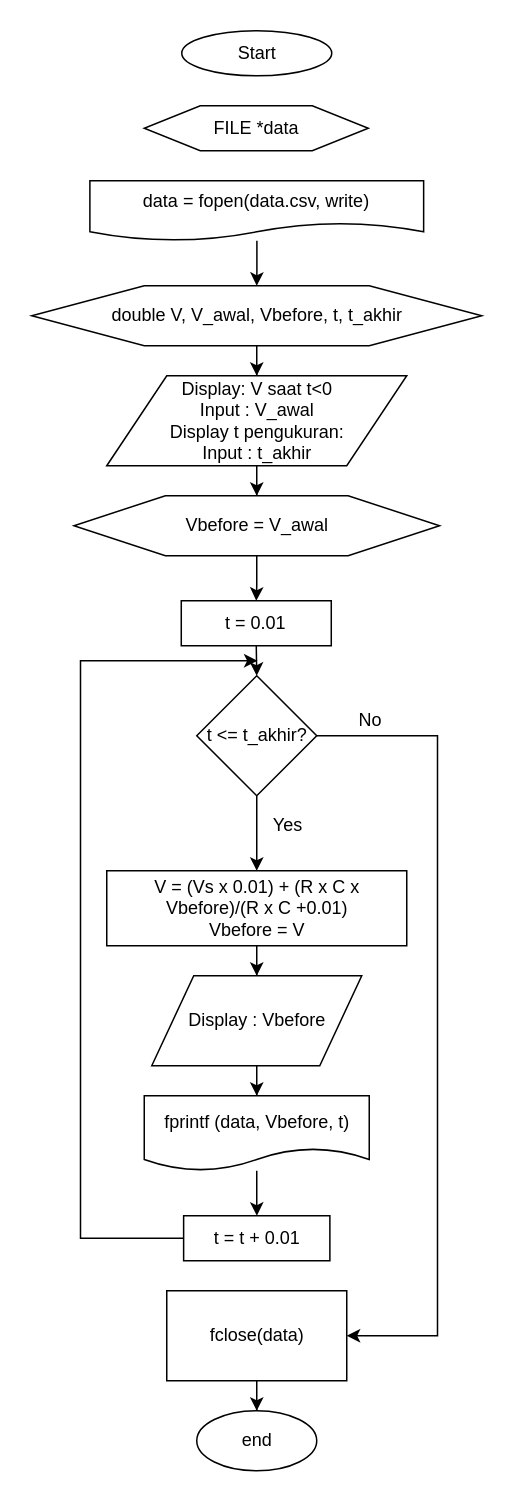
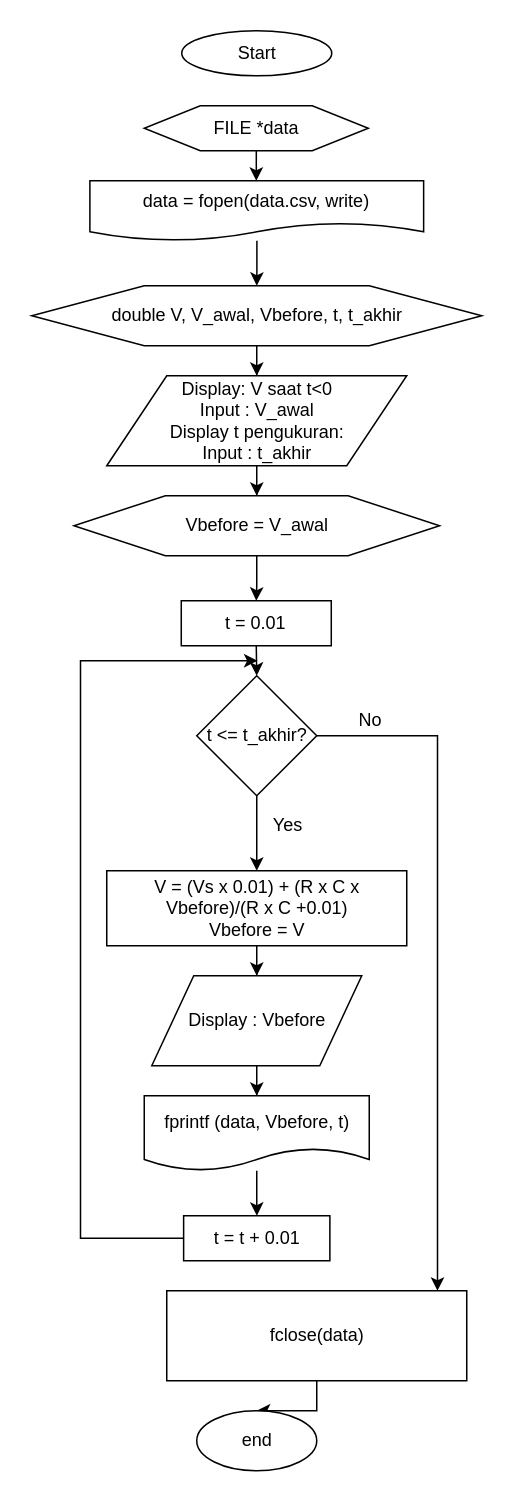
  <mxCell id="0" />
  <mxCell id="1" parent="0" />
  <mxCell id="2" value="Start" style="ellipse;whiteSpace=wrap;html=1;" parent="1" vertex="1"><mxGeometry x="120.5" y="20" width="100" height="30" as="geometry" /></mxCell>
+ <mxCell id="3" style="edgeStyle=orthogonalEdgeStyle;rounded=0;orthogonalLoop=1;jettySize=auto;html=1;entryX=0.5;entryY=0;entryDx=0;entryDy=0;" parent="1" source="4" target="28" edge="1"><mxGeometry relative="1" as="geometry" /></mxCell>
  <mxCell id="4" value="FILE *data&lt;span style=&quot;white-space: normal&quot;&gt;&lt;br&gt;&lt;/span&gt;" style="shape=hexagon;perimeter=hexagonPerimeter2;whiteSpace=wrap;html=1;" parent="1" vertex="1"><mxGeometry x="95.5" y="70" width="149.36" height="30" as="geometry" /></mxCell>
  <mxCell id="5" style="edgeStyle=orthogonalEdgeStyle;rounded=0;orthogonalLoop=1;jettySize=auto;html=1;entryX=0.5;entryY=0;entryDx=0;entryDy=0;" parent="1" source="6" target="24" edge="1"><mxGeometry relative="1" as="geometry"><mxPoint x="169.25" y="480" as="targetPoint" /></mxGeometry></mxCell>
  <mxCell id="6" value="Display: V saat t&amp;lt;0&lt;br&gt;Input : V_awal&lt;br&gt;Display t pengukuran:&lt;br&gt;Input : t_akhir" style="shape=parallelogram;perimeter=parallelogramPerimeter;whiteSpace=wrap;html=1;" parent="1" vertex="1"><mxGeometry x="70.5" y="250" width="200" height="60" as="geometry" /></mxCell>
  <mxCell id="7" style="edgeStyle=orthogonalEdgeStyle;rounded=0;orthogonalLoop=1;jettySize=auto;html=1;" parent="1" source="9" target="12" edge="1"><mxGeometry relative="1" as="geometry"><mxPoint x="170.5" y="680" as="targetPoint" /></mxGeometry></mxCell>
  <mxCell id="8" style="edgeStyle=orthogonalEdgeStyle;rounded=0;orthogonalLoop=1;jettySize=auto;html=1;" parent="1" source="9" target="18" edge="1"><mxGeometry relative="1" as="geometry"><mxPoint x="310.5" y="955" as="targetPoint" /><Array as="points"><mxPoint x="291" y="490" /><mxPoint x="291" y="890" /></Array></mxGeometry></mxCell>
  <mxCell id="9" value="t &amp;lt;= t_akhir?" style="rhombus;whiteSpace=wrap;html=1;" parent="1" vertex="1"><mxGeometry x="130.5" y="450" width="80" height="80" as="geometry" /></mxCell>
  <mxCell id="10" value="Yes" style="text;html=1;align=center;verticalAlign=middle;resizable=0;points=[];autosize=1;" parent="1" vertex="1"><mxGeometry x="170.5" y="540" width="40" height="20" as="geometry" /></mxCell>
  <mxCell id="11" style="edgeStyle=orthogonalEdgeStyle;rounded=0;orthogonalLoop=1;jettySize=auto;html=1;" parent="1" source="12" target="14" edge="1"><mxGeometry relative="1" as="geometry"><mxPoint x="170.5" y="750" as="targetPoint" /></mxGeometry></mxCell>
  <mxCell id="12" value="V = (Vs x 0.01) + (R x C x Vbefore)/(R x C +0.01)&lt;br&gt;Vbefore = V" style="rounded=0;whiteSpace=wrap;html=1;" parent="1" vertex="1"><mxGeometry x="70.5" y="580" width="200" height="50" as="geometry" /></mxCell>
  <mxCell id="13" style="edgeStyle=orthogonalEdgeStyle;rounded=0;orthogonalLoop=1;jettySize=auto;html=1;entryX=0.5;entryY=0;entryDx=0;entryDy=0;" parent="1" source="14" target="21" edge="1"><mxGeometry relative="1" as="geometry" /></mxCell>
  <mxCell id="14" value="Display : Vbefore" style="shape=parallelogram;perimeter=parallelogramPerimeter;whiteSpace=wrap;html=1;" parent="1" vertex="1"><mxGeometry x="100.5" y="650" width="140" height="60" as="geometry" /></mxCell>
  <mxCell id="15" style="edgeStyle=orthogonalEdgeStyle;rounded=0;orthogonalLoop=1;jettySize=auto;html=1;" parent="1" source="16" edge="1"><mxGeometry relative="1" as="geometry"><mxPoint x="171" y="440" as="targetPoint" /><Array as="points"><mxPoint x="53" y="825" /><mxPoint x="53" y="440" /></Array></mxGeometry></mxCell>
  <mxCell id="16" value="t = t + 0.01" style="rounded=0;whiteSpace=wrap;html=1;" parent="1" vertex="1"><mxGeometry x="121.75" y="810" width="97.5" height="30" as="geometry" /></mxCell>
  <mxCell id="17" style="edgeStyle=orthogonalEdgeStyle;rounded=0;orthogonalLoop=1;jettySize=auto;html=1;" parent="1" source="18" target="19" edge="1"><mxGeometry relative="1" as="geometry"><mxPoint x="170.5" y="1030" as="targetPoint" /></mxGeometry></mxCell>
- <mxCell id="18" value="fclose(data)" style="rounded=0;whiteSpace=wrap;html=1;" parent="1" vertex="1"><mxGeometry x="110.5" y="860" width="120" height="60" as="geometry" /></mxCell>
+ <mxCell id="18" value="fclose(data)" style="rounded=0;whiteSpace=wrap;html=1;" parent="1" vertex="1"><mxGeometry x="110.5" y="860" width="200" height="60" as="geometry" /></mxCell>
  <mxCell id="19" value="end" style="ellipse;whiteSpace=wrap;html=1;" parent="1" vertex="1"><mxGeometry x="130.5" y="940" width="80" height="40" as="geometry" /></mxCell>
  <mxCell id="20" style="edgeStyle=orthogonalEdgeStyle;rounded=0;orthogonalLoop=1;jettySize=auto;html=1;" parent="1" source="21" target="16" edge="1"><mxGeometry relative="1" as="geometry" /></mxCell>
  <mxCell id="21" value="&lt;span style=&quot;white-space: normal&quot;&gt;fprintf (data, Vbefore, t)&lt;/span&gt;" style="shape=document;whiteSpace=wrap;html=1;boundedLbl=1;" parent="1" vertex="1"><mxGeometry x="95.5" y="730" width="150" height="50" as="geometry" /></mxCell>
  <mxCell id="22" value="No" style="text;html=1;align=center;verticalAlign=middle;resizable=0;points=[];autosize=1;" parent="1" vertex="1"><mxGeometry x="230.5" y="470" width="30" height="20" as="geometry" /></mxCell>
  <mxCell id="23" style="edgeStyle=orthogonalEdgeStyle;rounded=0;orthogonalLoop=1;jettySize=auto;html=1;" parent="1" source="24" target="26" edge="1"><mxGeometry relative="1" as="geometry" /></mxCell>
  <mxCell id="24" value="&lt;span style=&quot;white-space: normal&quot;&gt;Vbefore = V_awal&lt;/span&gt;" style="shape=hexagon;perimeter=hexagonPerimeter2;whiteSpace=wrap;html=1;" parent="1" vertex="1"><mxGeometry x="48.63" y="330" width="243.75" height="40" as="geometry" /></mxCell>
  <mxCell id="25" style="edgeStyle=orthogonalEdgeStyle;rounded=0;orthogonalLoop=1;jettySize=auto;html=1;exitX=0.5;exitY=1;exitDx=0;exitDy=0;entryX=0.5;entryY=0;entryDx=0;entryDy=0;" parent="1" source="26" target="9" edge="1"><mxGeometry relative="1" as="geometry" /></mxCell>
  <mxCell id="26" value="t = 0.01" style="rounded=0;whiteSpace=wrap;html=1;" parent="1" vertex="1"><mxGeometry x="120.18" y="400" width="100" height="30" as="geometry" /></mxCell>
  <mxCell id="27" style="edgeStyle=orthogonalEdgeStyle;rounded=0;orthogonalLoop=1;jettySize=auto;html=1;" parent="1" source="28" target="30" edge="1"><mxGeometry relative="1" as="geometry" /></mxCell>
  <mxCell id="28" value="&lt;span style=&quot;white-space: normal&quot;&gt;data = fopen(data.csv, write)&lt;/span&gt;" style="shape=document;whiteSpace=wrap;html=1;boundedLbl=1;" parent="1" vertex="1"><mxGeometry x="59.26" y="120" width="222.5" height="40" as="geometry" /></mxCell>
  <mxCell id="29" style="edgeStyle=orthogonalEdgeStyle;rounded=0;orthogonalLoop=1;jettySize=auto;html=1;" parent="1" source="30" target="6" edge="1"><mxGeometry relative="1" as="geometry" /></mxCell>
  <mxCell id="30" value="&lt;span style=&quot;white-space: normal&quot;&gt;double V, V_awal, Vbefore, t, t_akhir&lt;/span&gt;" style="shape=hexagon;perimeter=hexagonPerimeter2;whiteSpace=wrap;html=1;" parent="1" vertex="1"><mxGeometry x="20.51" y="190" width="300" height="40" as="geometry" /></mxCell>
